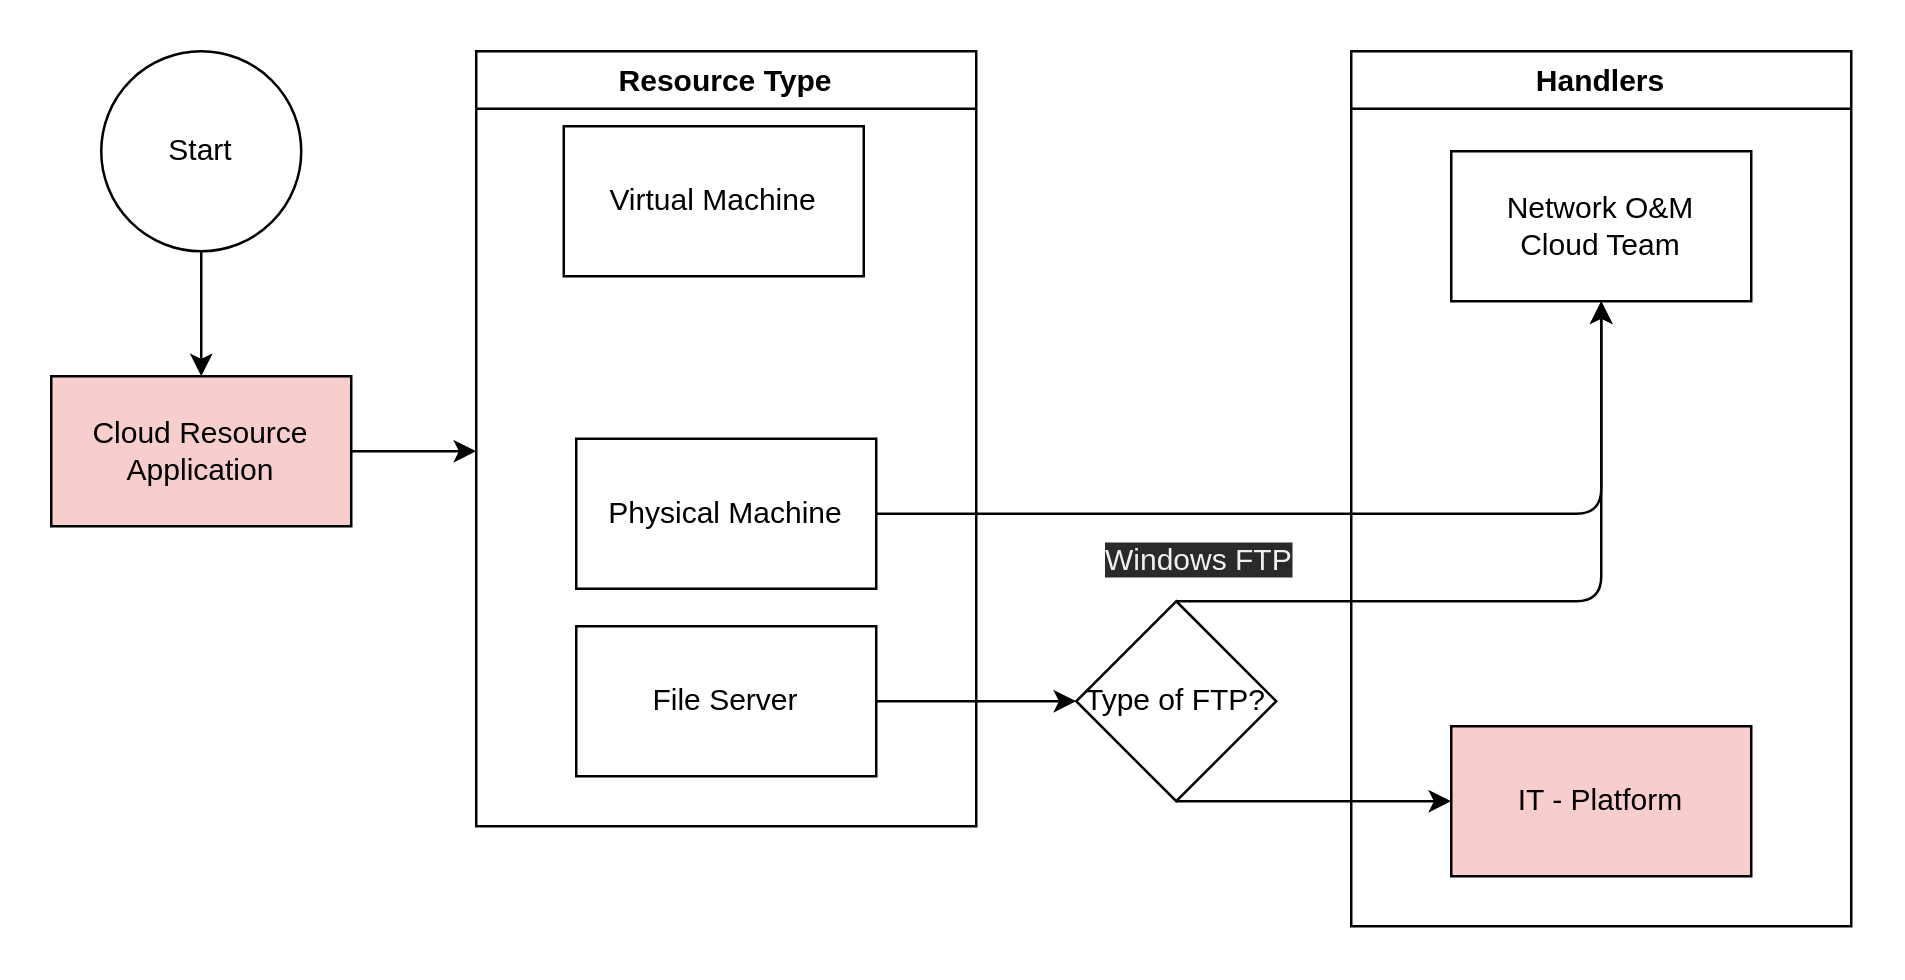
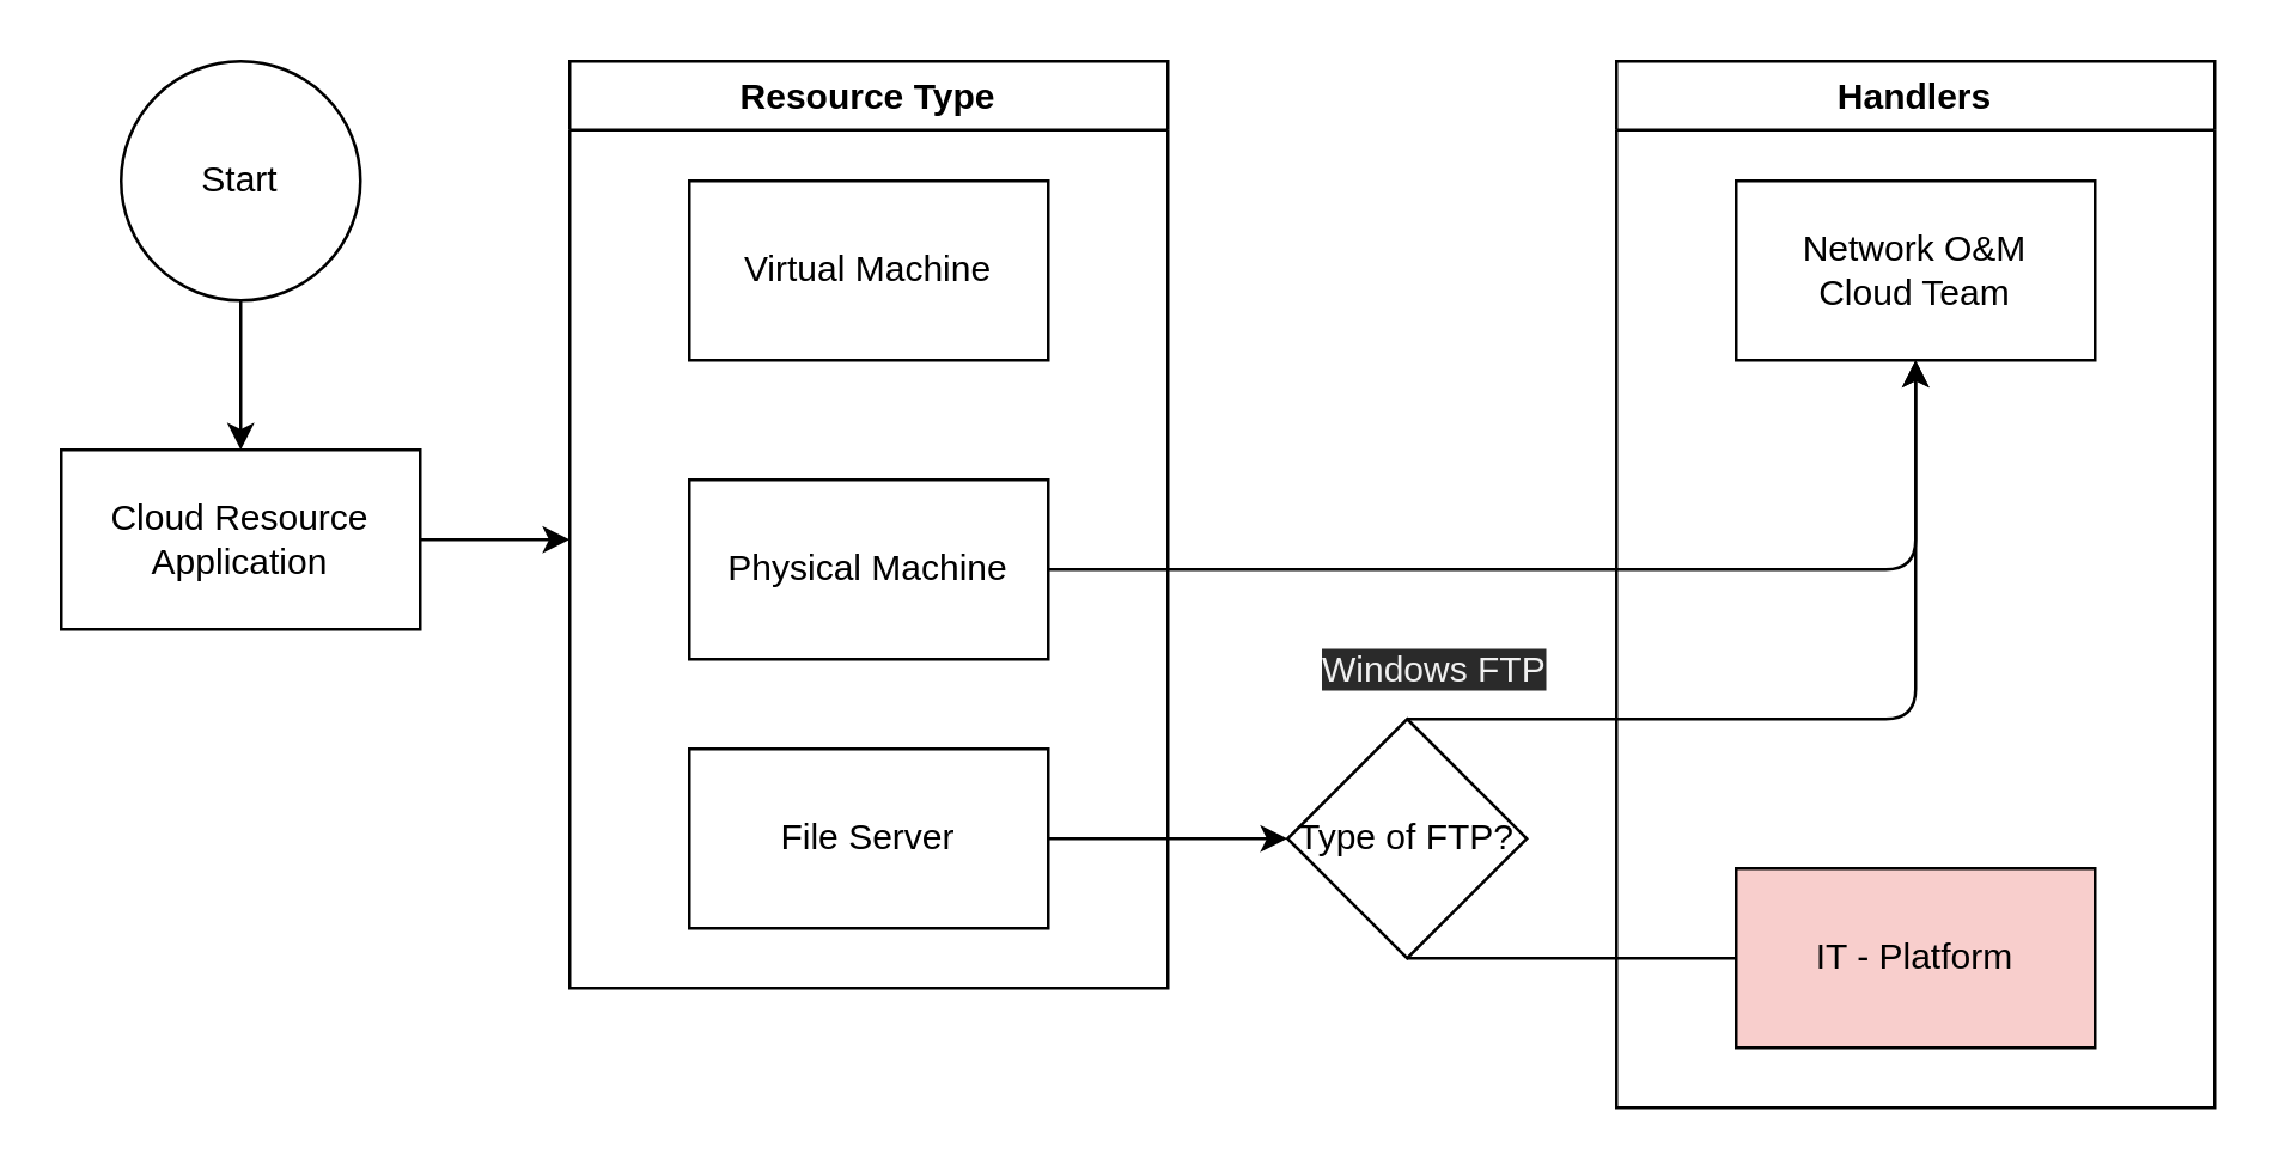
  <mxCell id="0" />
  <mxCell id="1" parent="0" />
- <mxCell id="2" value="Virtual Machine" style="rounded=0;whiteSpace=wrap;html=1;" vertex="1" parent="1"><mxGeometry x="225" y="50" width="120" height="60" as="geometry" /></mxCell>
+ <mxCell id="2" value="Virtual Machine" style="rounded=0;whiteSpace=wrap;html=1;" vertex="1" parent="1"><mxGeometry x="230" y="60" width="120" height="60" as="geometry" /></mxCell>
  <mxCell id="3" value="Resource Type" style="swimlane;" vertex="1" parent="1"><mxGeometry x="190" y="20" width="200" height="310" as="geometry" /></mxCell>
  <mxCell id="4" value="File Server" style="rounded=0;whiteSpace=wrap;html=1;" vertex="1" parent="3"><mxGeometry x="40" y="230" width="120" height="60" as="geometry" /></mxCell>
- <mxCell id="5" value="Physical Machine" style="rounded=0;whiteSpace=wrap;html=1;" vertex="1" parent="3"><mxGeometry x="40" y="155" width="120" height="60" as="geometry" /></mxCell>
+ <mxCell id="5" value="Physical Machine" style="rounded=0;whiteSpace=wrap;html=1;" vertex="1" parent="3"><mxGeometry x="40" y="140" width="120" height="60" as="geometry" /></mxCell>
  <mxCell id="6" value="Handlers" style="swimlane;" vertex="1" parent="1"><mxGeometry x="540" y="20" width="200" height="350" as="geometry" /></mxCell>
  <mxCell id="7" value="Network O&amp;amp;M&lt;br&gt;Cloud Team" style="rounded=0;whiteSpace=wrap;html=1;" vertex="1" parent="6"><mxGeometry x="40" y="40" width="120" height="60" as="geometry" /></mxCell>
- <mxCell id="8" style="edgeStyle=none;html=1;exitX=0.5;exitY=1;exitDx=0;exitDy=0;entryX=0;entryY=0.5;entryDx=0;entryDy=0;" edge="1" parent="1" source="10" target="11"><mxGeometry relative="1" as="geometry" /></mxCell>
+ <mxCell id="8" style="edgeStyle=none;html=1;exitX=0.5;exitY=1;exitDx=0;exitDy=0;entryX=0;entryY=0.5;entryDx=0;entryDy=0;endArrow=none;" edge="1" parent="1" source="10" target="11"><mxGeometry relative="1" as="geometry" /></mxCell>
  <mxCell id="9" style="edgeStyle=orthogonalEdgeStyle;html=1;exitX=0.5;exitY=0;exitDx=0;exitDy=0;" edge="1" parent="1" source="10"><mxGeometry relative="1" as="geometry"><mxPoint x="640" y="120" as="targetPoint" /><Array as="points"><mxPoint x="640" y="240" /></Array></mxGeometry></mxCell>
  <mxCell id="10" value="Type of FTP?" style="rhombus;whiteSpace=wrap;html=1;" vertex="1" parent="1"><mxGeometry x="430" y="240" width="80" height="80" as="geometry" /></mxCell>
  <mxCell id="11" value="IT - Platform" style="rounded=0;whiteSpace=wrap;html=1;fillColor=#f8cecc;" vertex="1" parent="1"><mxGeometry x="580" y="290" width="120" height="60" as="geometry" /></mxCell>
  <mxCell id="12" style="edgeStyle=none;html=1;entryX=0.5;entryY=0;entryDx=0;entryDy=0;" edge="1" parent="1" source="13" target="15"><mxGeometry relative="1" as="geometry" /></mxCell>
  <mxCell id="13" value="Start" style="ellipse;whiteSpace=wrap;html=1;aspect=fixed;" vertex="1" parent="1"><mxGeometry x="40" y="20" width="80" height="80" as="geometry" /></mxCell>
  <mxCell id="14" style="edgeStyle=none;html=1;exitX=1;exitY=0.5;exitDx=0;exitDy=0;" edge="1" parent="1" source="15"><mxGeometry relative="1" as="geometry"><mxPoint x="190" y="180" as="targetPoint" /></mxGeometry></mxCell>
- <mxCell id="15" value="Cloud Resource Application" style="rounded=0;whiteSpace=wrap;html=1;fillColor=#f8cecc;" vertex="1" parent="1"><mxGeometry x="20" y="150" width="120" height="60" as="geometry" /></mxCell>
+ <mxCell id="15" value="Cloud Resource Application" style="rounded=0;whiteSpace=wrap;html=1;" vertex="1" parent="1"><mxGeometry x="20" y="150" width="120" height="60" as="geometry" /></mxCell>
  <mxCell id="16" style="edgeStyle=none;html=1;exitX=1;exitY=0.5;exitDx=0;exitDy=0;entryX=0;entryY=0.5;entryDx=0;entryDy=0;" edge="1" parent="1" source="4" target="10"><mxGeometry relative="1" as="geometry" /></mxCell>
  <mxCell id="17" value="&lt;span style=&quot;color: rgb(240 , 240 , 240) ; font-family: &amp;#34;helvetica&amp;#34; ; font-size: 12px ; font-style: normal ; font-weight: 400 ; letter-spacing: normal ; text-align: center ; text-indent: 0px ; text-transform: none ; word-spacing: 0px ; background-color: rgb(42 , 42 , 42) ; display: inline ; float: none&quot;&gt;Windows FTP&lt;/span&gt;" style="text;whiteSpace=wrap;html=1;" vertex="1" parent="1"><mxGeometry x="440" y="210" width="90" height="30" as="geometry" /></mxCell>
  <mxCell id="18" style="edgeStyle=orthogonalEdgeStyle;html=1;entryX=0.5;entryY=1;entryDx=0;entryDy=0;" edge="1" parent="1" source="5" target="7"><mxGeometry relative="1" as="geometry" /></mxCell>
